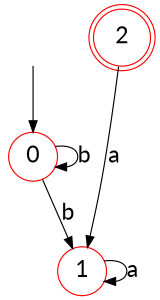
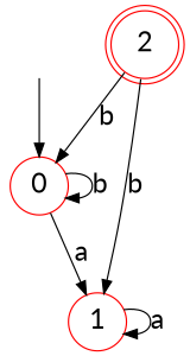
  digraph {
    fontname=Lato
    node [color=red fontname=Lato fontsize=20 shape=circle]
    edge [fontname=Lato fontsize=20]
    -1 [height=0.1 style=invis]
    0 [height=0.1]
    1 [height=0.1]
    2 [height=0.1 shape=doublecircle]
    -1 -> 0
    0 -> 0 [label=b]
-   0 -> 1 [label=b]
+   0 -> 1 [label=a]
    1 -> 1 [label=a]
-   2 -> 1 [label=a]
+   2 -> 0 [label=b]
+   2 -> 1 [label=b]
  }
